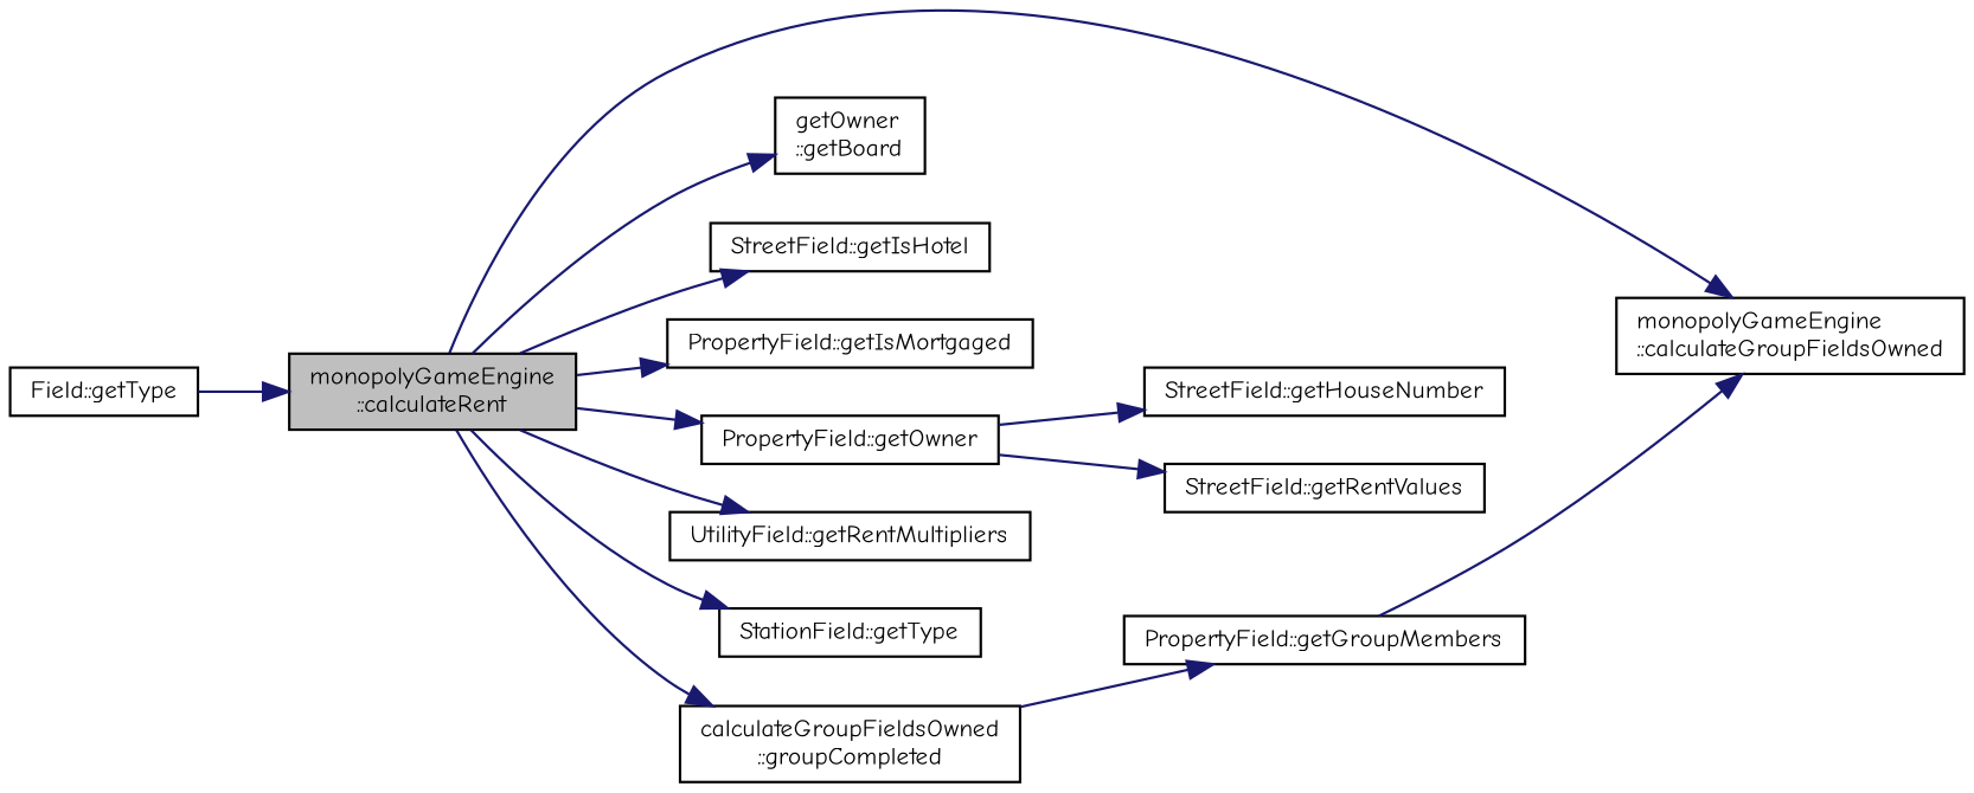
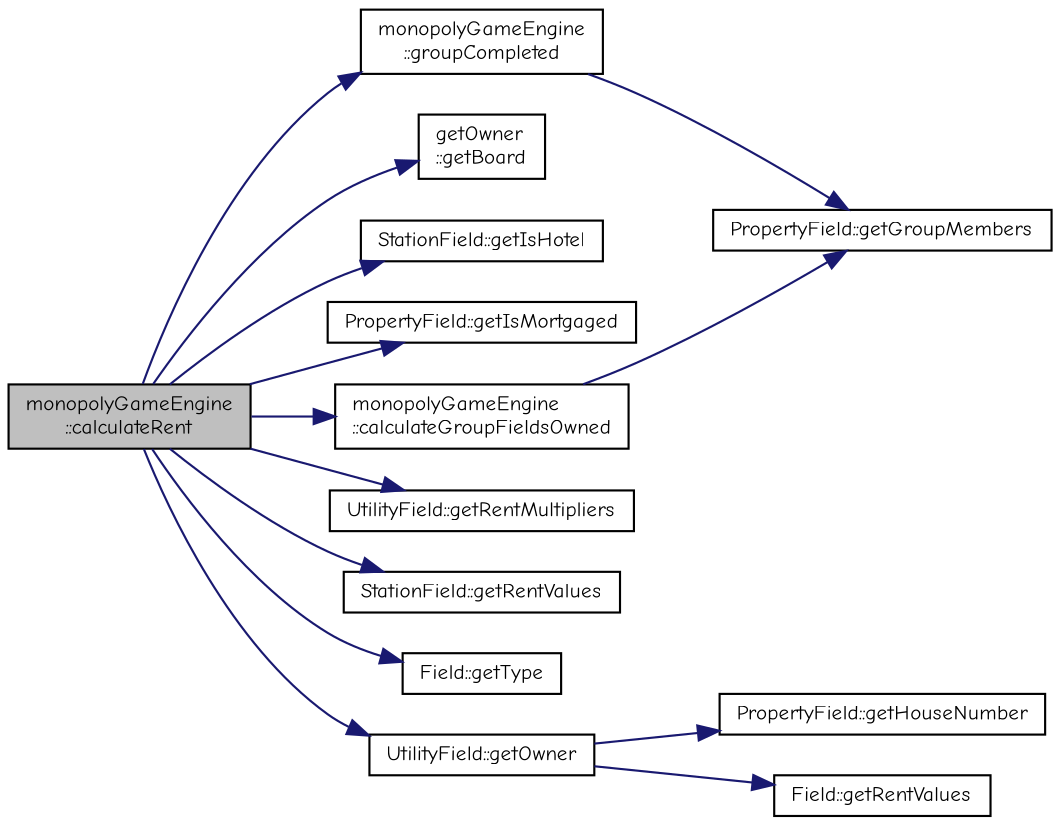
  digraph {
    fontname="Comic Neue"
    rankdir=LR
    node [color=black fillcolor=white fontname="Comic Neue" fontsize=10 shape=record style=filled]
    edge [color=midnightblue fontname="Comic Neue" fontsize=10 labelfontname=Helvetica labelfontsize=10 style=solid]
    n1 [fillcolor=grey75 fontcolor=black height=0.2 label="monopolyGameEngine\l::calculateRent" width=0.4]
    n2 [height=0.2 label="monopolyGameEngine\l::calculateGroupFieldsOwned" width=0.4]
    n3 [height=0.2 label="getOwner\l::getBoard" width=0.4]
-   n4 [height=0.2 label="StreetField::getIsHotel" width=0.4]
+   n4 [height=0.2 label="StationField::getIsHotel" width=0.4]
    n5 [height=0.2 label="PropertyField::getIsMortgaged" width=0.4]
-   n6 [height=0.2 label="PropertyField::getOwner" width=0.4]
+   n6 [height=0.2 label="UtilityField::getOwner" width=0.4]
    n7 [height=0.2 label="UtilityField::getRentMultipliers" width=0.4]
-   n8 [height=0.2 label="StationField::getType" width=0.4]
+   n8 [height=0.2 label="StationField::getRentValues" width=0.4]
    n9 [height=0.2 label="Field::getType" width=0.4]
-   n10 [height=0.2 label="calculateGroupFieldsOwned\l::groupCompleted" width=0.4]
+   n10 [height=0.2 label="monopolyGameEngine\l::groupCompleted" width=0.4]
    n11 [height=0.2 label="PropertyField::getGroupMembers" width=0.4]
-   n12 [height=0.2 label="StreetField::getHouseNumber" width=0.4]
-   n13 [height=0.2 label="StreetField::getRentValues" width=0.4]
+   n12 [height=0.2 label="PropertyField::getHouseNumber" width=0.4]
+   n13 [height=0.2 label="Field::getRentValues" width=0.4]
    n1 -> n2
    n1 -> n3
    n1 -> n4
    n1 -> n5
    n1 -> n6
    n1 -> n7
    n1 -> n8
-   n9 -> n1
+   n1 -> n9
    n1 -> n10
-   n11 -> n2
+   n2 -> n11
    n6 -> n12
    n6 -> n13
    n10 -> n11
  }
